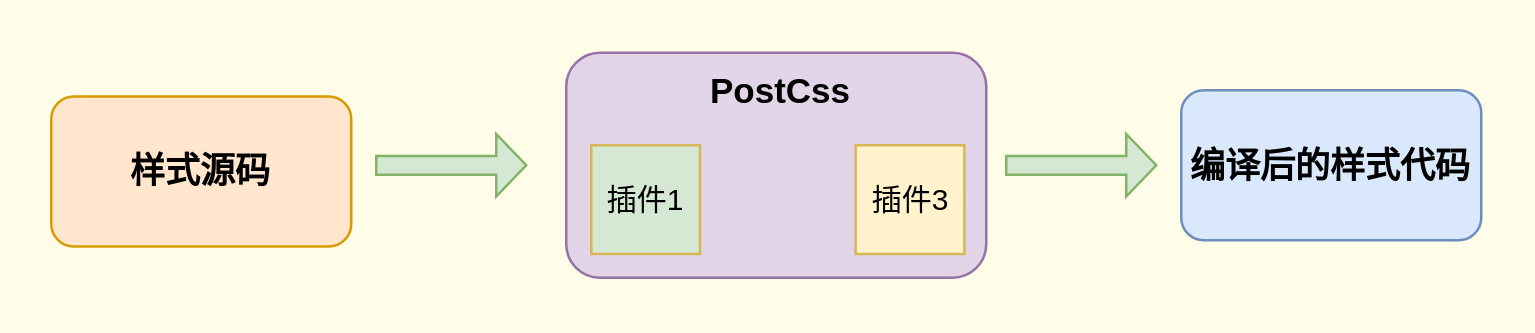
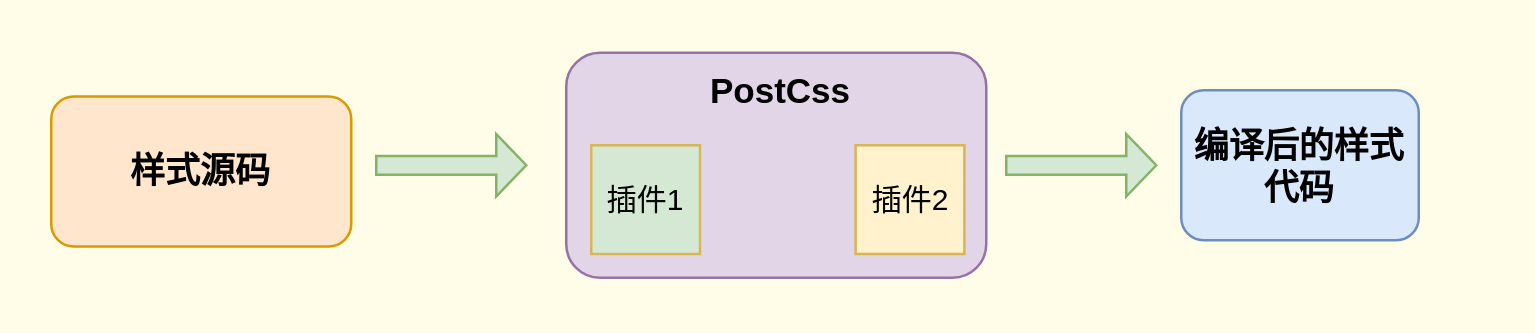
  <mxCell id="0" />
  <mxCell id="1" parent="0" />
  <mxCell id="2" value="&lt;b&gt;&lt;font style=&quot;font-size: 14px;&quot;&gt;样式源码&lt;/font&gt;&lt;/b&gt;" style="rounded=1;whiteSpace=wrap;html=1;fillColor=#ffe6cc;strokeColor=#d79b00;" vertex="1" parent="1"><mxGeometry x="20" y="38" width="120" height="60" as="geometry" /></mxCell>
  <mxCell id="3" value="" style="shape=singleArrow;whiteSpace=wrap;html=1;fontSize=14;fillColor=#d5e8d4;strokeColor=#82b366;" vertex="1" parent="1"><mxGeometry x="150" y="53" width="60" height="25" as="geometry" /></mxCell>
  <mxCell id="4" value="" style="shape=singleArrow;whiteSpace=wrap;html=1;fontSize=14;fillColor=#d5e8d4;strokeColor=#82b366;" vertex="1" parent="1"><mxGeometry x="402" y="53" width="60" height="25" as="geometry" /></mxCell>
- <mxCell id="5" value="&lt;b&gt;&lt;font style=&quot;font-size: 14px;&quot;&gt;编译后的样式代码&lt;/font&gt;&lt;/b&gt;" style="rounded=1;whiteSpace=wrap;html=1;fillColor=#dae8fc;strokeColor=#6c8ebf;" vertex="1" parent="1"><mxGeometry x="472" y="35.5" width="120" height="60" as="geometry" /></mxCell>
+ <mxCell id="5" value="&lt;b&gt;&lt;font style=&quot;font-size: 14px;&quot;&gt;编译后的样式代码&lt;/font&gt;&lt;/b&gt;" style="rounded=1;whiteSpace=wrap;html=1;fillColor=#dae8fc;strokeColor=#6c8ebf;" vertex="1" parent="1"><mxGeometry x="472" y="35.5" width="95" height="60" as="geometry" /></mxCell>
  <mxCell id="6" value="&lt;b&gt;&lt;font style=&quot;font-size: 14px;&quot;&gt;&lt;br&gt;&lt;/font&gt;&lt;/b&gt;" style="rounded=1;whiteSpace=wrap;html=1;fillColor=#e1d5e7;strokeColor=#9673a6;" vertex="1" parent="1"><mxGeometry x="226" y="20.5" width="168" height="90" as="geometry" /></mxCell>
  <mxCell id="7" value="&lt;b style=&quot;border-color: var(--border-color); font-size: 12px;&quot;&gt;&lt;font style=&quot;border-color: var(--border-color); font-size: 14px;&quot;&gt;PostCss&lt;/font&gt;&lt;/b&gt;" style="text;html=1;strokeColor=none;fillColor=none;align=center;verticalAlign=middle;whiteSpace=wrap;rounded=0;fontSize=14;" vertex="1" parent="1"><mxGeometry x="281.75" y="20.5" width="60" height="30" as="geometry" /></mxCell>
  <mxCell id="8" value="&lt;font style=&quot;font-size: 12px;&quot;&gt;插件1&lt;/font&gt;" style="whiteSpace=wrap;html=1;aspect=fixed;fontSize=14;fillColor=#d5e8d4;strokeColor=#d6b656;" vertex="1" parent="1"><mxGeometry x="236" y="57.5" width="43.5" height="43.5" as="geometry" /></mxCell>
- <mxCell id="9" value="&lt;font style=&quot;font-size: 12px;&quot;&gt;插件3&lt;/font&gt;" style="whiteSpace=wrap;html=1;aspect=fixed;fontSize=14;fillColor=#fff2cc;strokeColor=#d6b656;" vertex="1" parent="1"><mxGeometry x="341.75" y="57.5" width="43.5" height="43.5" as="geometry" /></mxCell>
+ <mxCell id="9" value="&lt;font style=&quot;font-size: 12px;&quot;&gt;插件2&lt;/font&gt;" style="whiteSpace=wrap;html=1;aspect=fixed;fontSize=14;fillColor=#fff2cc;strokeColor=#d6b656;" vertex="1" parent="1"><mxGeometry x="341.75" y="57.5" width="43.5" height="43.5" as="geometry" /></mxCell>
